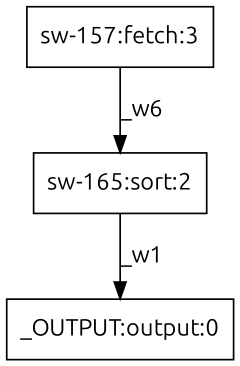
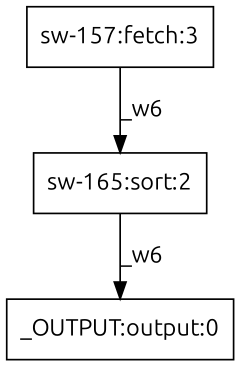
  digraph {
    fontname=Ubuntu
    node [fontname=Ubuntu shape=box]
    edge [fontname=Ubuntu]
    n1 [label="_OUTPUT:output:0"]
    n2 [label="sw-165:sort:2"]
    n3 [label="sw-157:fetch:3"]
-   n2 -> n1 [label=_w1]
+   n2 -> n1 [label=_w6]
    n3 -> n2 [label=_w6]
  }
